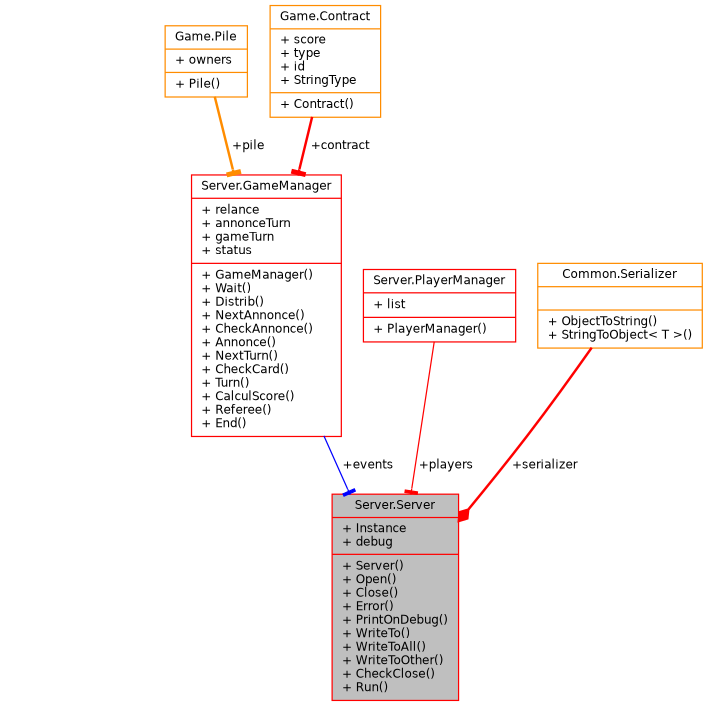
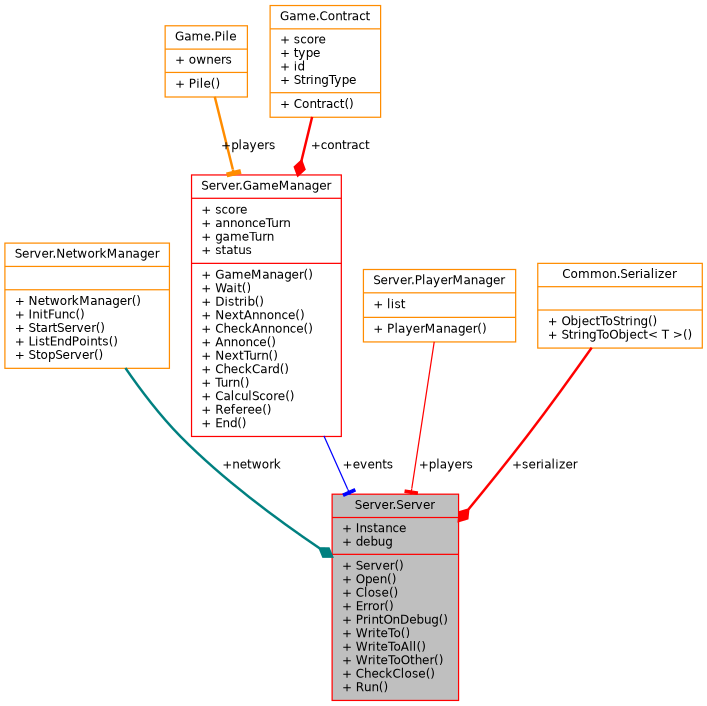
  digraph {
    node [color=darkorange fillcolor=white fontname=Helvetica fontsize=10 shape=record style=filled]
    edge [arrowhead=tee color=red fontname=Helvetica fontsize=10 labelfontname=Helvetica labelfontsize=10 style=bold]
    n1 [color=red fillcolor=grey75 fontcolor=black height=0.2 label="{Server.Server\n|+ Instance\l+ debug\l|+ Server()\l+ Open()\l+ Close()\l+ Error()\l+ PrintOnDebug()\l+ WriteTo()\l+ WriteToAll()\l+ WriteToOther()\l+ CheckClose()\l+ Run()\l}" width=0.4]
-   n3 [color=red height=0.2 label="{Server.GameManager\n|+ relance\l+ annonceTurn\l+ gameTurn\l+ status\l|+ GameManager()\l+ Wait()\l+ Distrib()\l+ NextAnnonce()\l+ CheckAnnonce()\l+ Annonce()\l+ NextTurn()\l+ CheckCard()\l+ Turn()\l+ CalculScore()\l+ Referee()\l+ End()\l}" width=0.4]
+   n2 [height=0.2 label="{Server.NetworkManager\n||+ NetworkManager()\l+ InitFunc()\l+ StartServer()\l+ ListEndPoints()\l+ StopServer()\l}" width=0.4]
+   n3 [color=red height=0.2 label="{Server.GameManager\n|+ score\l+ annonceTurn\l+ gameTurn\l+ status\l|+ GameManager()\l+ Wait()\l+ Distrib()\l+ NextAnnonce()\l+ CheckAnnonce()\l+ Annonce()\l+ NextTurn()\l+ CheckCard()\l+ Turn()\l+ CalculScore()\l+ Referee()\l+ End()\l}" width=0.4]
    n4 [height=0.2 label="{Game.Pile\n|+ owners\l|+ Pile()\l}" width=0.4]
    n5 [height=0.2 label="{Game.Contract\n|+ score\l+ type\l+ id\l+ StringType\l|+ Contract()\l}" width=0.4]
-   n6 [color=red height=0.2 label="{Server.PlayerManager\n|+ list\l|+ PlayerManager()\l}" width=0.4]
+   n6 [height=0.2 label="{Server.PlayerManager\n|+ list\l|+ PlayerManager()\l}" width=0.4]
    n7 [height=0.2 label="{Common.Serializer\n||+ ObjectToString()\l+ StringToObject\< T \>()\l}" width=0.4]
+   n2 -> n1 [arrowhead=diamond color=teal label=" +network"]
    n3 -> n1 [color=blue label=" +events" style=solid]
-   n4 -> n3 [color=darkorange label=" +pile"]
-   n5 -> n3 [label=" +contract"]
+   n4 -> n3 [color=darkorange label=" +players"]
+   n5 -> n3 [arrowhead=diamond label=" +contract"]
    n6 -> n1 [label=" +players" style=solid]
    n7 -> n1 [arrowhead=diamond label=" +serializer"]
  }
